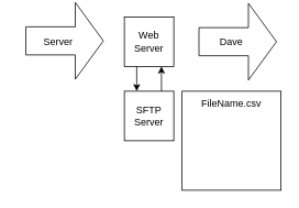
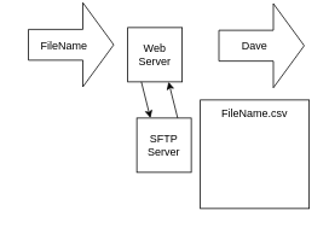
  <mxCell id="0" />
  <mxCell id="1" parent="0" />
  <mxCell id="2" value="" style="whiteSpace=wrap;html=1;aspect=fixed;" vertex="1" parent="1"><mxGeometry x="220" y="110" width="120" height="120" as="geometry" /></mxCell>
- <mxCell id="3" value="Web&lt;br&gt;Server" style="text;html=1;strokeColor=#000000;fillColor=#ffffff;align=center;verticalAlign=middle;whiteSpace=wrap;rounded=0;fontFamily=Helvetica;fontSize=12;fontColor=#000000;" vertex="1" parent="1"><mxGeometry x="150" y="20" width="60" height="60" as="geometry" /></mxCell>
- <mxCell id="4" value="SFTP&lt;br&gt;Server" style="text;html=1;strokeColor=#000000;fillColor=#ffffff;align=center;verticalAlign=middle;whiteSpace=wrap;rounded=0;fontFamily=Helvetica;fontSize=12;fontColor=#000000;" vertex="1" parent="1"><mxGeometry x="150" y="110" width="60" height="60" as="geometry" /></mxCell>
- <mxCell id="5" value="Server" style="text;html=1;strokeColor=none;fillColor=none;align=center;verticalAlign=middle;whiteSpace=wrap;rounded=0;" vertex="1" parent="1"><mxGeometry x="20" y="30" width="100" height="40" as="geometry" /></mxCell>
+ <mxCell id="3" value="Web&lt;br&gt;Server" style="text;html=1;strokeColor=#000000;fillColor=#ffffff;align=center;verticalAlign=middle;whiteSpace=wrap;rounded=0;fontFamily=Helvetica;fontSize=12;fontColor=#000000;" vertex="1" parent="1"><mxGeometry x="140" y="30" width="60" height="60" as="geometry" /></mxCell>
+ <mxCell id="4" value="SFTP&lt;br&gt;Server" style="text;html=1;strokeColor=#000000;fillColor=#ffffff;align=center;verticalAlign=middle;whiteSpace=wrap;rounded=0;fontFamily=Helvetica;fontSize=12;fontColor=#000000;" vertex="1" parent="1"><mxGeometry x="150" y="130" width="60" height="60" as="geometry" /></mxCell>
+ <mxCell id="5" value="FileName" style="text;html=1;strokeColor=none;fillColor=none;align=center;verticalAlign=middle;whiteSpace=wrap;rounded=0;" vertex="1" parent="1"><mxGeometry x="20" y="30" width="100" height="40" as="geometry" /></mxCell>
  <mxCell id="6" value="" style="shape=flexArrow;endArrow=classic;html=1;endWidth=58;endSize=11;width=34;" edge="1" parent="1"><mxGeometry width="50" height="50" relative="1" as="geometry"><mxPoint x="30" y="49" as="sourcePoint" /><mxPoint x="125" y="49" as="targetPoint" /></mxGeometry></mxCell>
  <mxCell id="7" value="" style="endArrow=classic;html=1;exitX=0.25;exitY=1;exitDx=0;exitDy=0;entryX=0.25;entryY=0;entryDx=0;entryDy=0;" edge="1" parent="1" source="3" target="4"><mxGeometry width="50" height="50" relative="1" as="geometry"><mxPoint x="90" y="180" as="sourcePoint" /><mxPoint x="140" y="130" as="targetPoint" /></mxGeometry></mxCell>
  <mxCell id="8" value="" style="endArrow=classic;html=1;exitX=0.75;exitY=0;exitDx=0;exitDy=0;entryX=0.75;entryY=1;entryDx=0;entryDy=0;" edge="1" parent="1" source="4" target="3"><mxGeometry width="50" height="50" relative="1" as="geometry"><mxPoint x="175" y="90" as="sourcePoint" /><mxPoint x="175" y="130" as="targetPoint" /></mxGeometry></mxCell>
  <mxCell id="9" value="Dave" style="text;html=1;strokeColor=none;fillColor=none;align=center;verticalAlign=middle;whiteSpace=wrap;rounded=0;" vertex="1" parent="1"><mxGeometry x="230" y="30" width="100" height="40" as="geometry" /></mxCell>
  <mxCell id="10" value="" style="shape=flexArrow;endArrow=classic;html=1;endWidth=58;endSize=11;width=34;" edge="1" parent="1"><mxGeometry width="50" height="50" relative="1" as="geometry"><mxPoint x="240" y="50" as="sourcePoint" /><mxPoint x="335" y="50" as="targetPoint" /></mxGeometry></mxCell>
  <mxCell id="11" value="FileName.csv" style="text;html=1;strokeColor=none;fillColor=none;align=center;verticalAlign=middle;whiteSpace=wrap;rounded=0;rotation=0;" vertex="1" parent="1"><mxGeometry x="260" y="115" width="40" height="20" as="geometry" /></mxCell>
